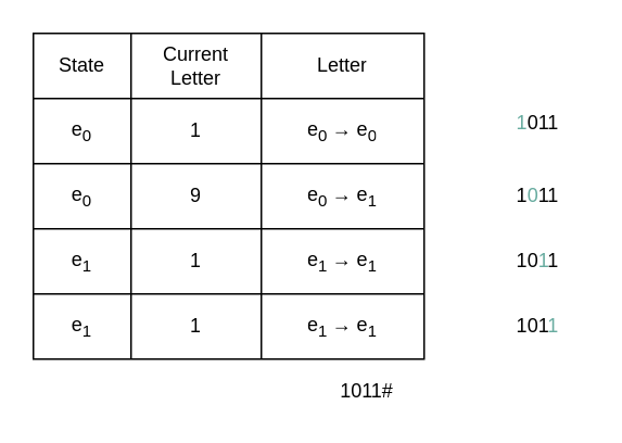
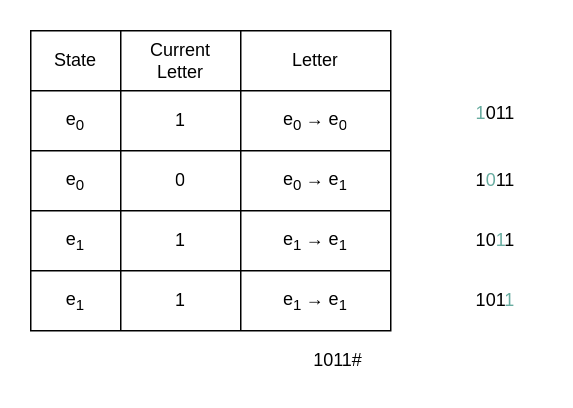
  <mxCell id="0" />
  <mxCell id="1" parent="0" />
  <mxCell id="2" value="" style="shape=table;startSize=0;container=1;collapsible=0;childLayout=tableLayout;fillColor=none;" vertex="1" parent="1"><mxGeometry x="20" y="20" width="240" height="200" as="geometry" /></mxCell>
  <mxCell id="3" value="" style="shape=tableRow;horizontal=0;startSize=0;swimlaneHead=0;swimlaneBody=0;strokeColor=inherit;top=0;left=0;bottom=0;right=0;collapsible=0;dropTarget=0;fillColor=none;points=[[0,0.5],[1,0.5]];portConstraint=eastwest;" vertex="1" parent="2"><mxGeometry width="240" height="40" as="geometry" /></mxCell>
  <mxCell id="4" value="State" style="shape=partialRectangle;html=1;whiteSpace=wrap;connectable=0;strokeColor=inherit;overflow=hidden;fillColor=none;top=0;left=0;bottom=0;right=0;pointerEvents=1;" vertex="1" parent="3"><mxGeometry width="60" height="40" as="geometry"><mxRectangle width="60" height="40" as="alternateBounds" /></mxGeometry></mxCell>
  <mxCell id="5" value="Current&lt;div&gt;Letter&lt;/div&gt;" style="shape=partialRectangle;html=1;whiteSpace=wrap;connectable=0;strokeColor=inherit;overflow=hidden;fillColor=none;top=0;left=0;bottom=0;right=0;pointerEvents=1;" vertex="1" parent="3"><mxGeometry x="60" width="80" height="40" as="geometry"><mxRectangle width="80" height="40" as="alternateBounds" /></mxGeometry></mxCell>
  <mxCell id="6" value="Letter" style="shape=partialRectangle;html=1;whiteSpace=wrap;connectable=0;strokeColor=inherit;overflow=hidden;fillColor=none;top=0;left=0;bottom=0;right=0;pointerEvents=1;" vertex="1" parent="3"><mxGeometry x="140" width="100" height="40" as="geometry"><mxRectangle width="100" height="40" as="alternateBounds" /></mxGeometry></mxCell>
  <mxCell id="7" value="" style="shape=tableRow;horizontal=0;startSize=0;swimlaneHead=0;swimlaneBody=0;strokeColor=inherit;top=0;left=0;bottom=0;right=0;collapsible=0;dropTarget=0;fillColor=none;points=[[0,0.5],[1,0.5]];portConstraint=eastwest;" vertex="1" parent="2"><mxGeometry y="40" width="240" height="40" as="geometry" /></mxCell>
  <mxCell id="8" value="e&lt;sub&gt;0&lt;/sub&gt;" style="shape=partialRectangle;html=1;whiteSpace=wrap;connectable=0;strokeColor=inherit;overflow=hidden;fillColor=none;top=0;left=0;bottom=0;right=0;pointerEvents=1;" vertex="1" parent="7"><mxGeometry width="60" height="40" as="geometry"><mxRectangle width="60" height="40" as="alternateBounds" /></mxGeometry></mxCell>
  <mxCell id="9" value="1" style="shape=partialRectangle;html=1;whiteSpace=wrap;connectable=0;strokeColor=inherit;overflow=hidden;fillColor=none;top=0;left=0;bottom=0;right=0;pointerEvents=1;" vertex="1" parent="7"><mxGeometry x="60" width="80" height="40" as="geometry"><mxRectangle width="80" height="40" as="alternateBounds" /></mxGeometry></mxCell>
  <mxCell id="10" value="&lt;div style=&quot;text-align: center;&quot;&gt;&lt;span style=&quot;color: light-dark(rgb(0, 0, 0), rgb(255, 255, 255)); background-color: transparent;&quot;&gt;e&lt;/span&gt;&lt;sub style=&quot;color: light-dark(rgb(0, 0, 0), rgb(255, 255, 255)); background-color: transparent;&quot;&gt;0&amp;nbsp;&lt;/sub&gt;&lt;span style=&quot;background-color: transparent; text-align: center;&quot;&gt;→&amp;nbsp;&lt;/span&gt;&lt;span style=&quot;background-color: transparent; color: light-dark(rgb(0, 0, 0), rgb(255, 255, 255));&quot;&gt;e&lt;/span&gt;&lt;sub style=&quot;background-color: transparent; color: light-dark(rgb(0, 0, 0), rgb(255, 255, 255));&quot;&gt;0&lt;/sub&gt;&lt;br&gt;&lt;/div&gt;" style="shape=partialRectangle;html=1;whiteSpace=wrap;connectable=0;strokeColor=inherit;overflow=hidden;fillColor=none;top=0;left=0;bottom=0;right=0;pointerEvents=1;" vertex="1" parent="7"><mxGeometry x="140" width="100" height="40" as="geometry"><mxRectangle width="100" height="40" as="alternateBounds" /></mxGeometry></mxCell>
  <mxCell id="11" value="" style="shape=tableRow;horizontal=0;startSize=0;swimlaneHead=0;swimlaneBody=0;strokeColor=inherit;top=0;left=0;bottom=0;right=0;collapsible=0;dropTarget=0;fillColor=none;points=[[0,0.5],[1,0.5]];portConstraint=eastwest;" vertex="1" parent="2"><mxGeometry y="80" width="240" height="40" as="geometry" /></mxCell>
  <mxCell id="12" value="e&lt;sub&gt;0&lt;/sub&gt;" style="shape=partialRectangle;html=1;whiteSpace=wrap;connectable=0;strokeColor=inherit;overflow=hidden;fillColor=none;top=0;left=0;bottom=0;right=0;pointerEvents=1;" vertex="1" parent="11"><mxGeometry width="60" height="40" as="geometry"><mxRectangle width="60" height="40" as="alternateBounds" /></mxGeometry></mxCell>
- <mxCell id="13" value="9" style="shape=partialRectangle;html=1;whiteSpace=wrap;connectable=0;strokeColor=inherit;overflow=hidden;fillColor=none;top=0;left=0;bottom=0;right=0;pointerEvents=1;" vertex="1" parent="11"><mxGeometry x="60" width="80" height="40" as="geometry"><mxRectangle width="80" height="40" as="alternateBounds" /></mxGeometry></mxCell>
+ <mxCell id="13" value="0" style="shape=partialRectangle;html=1;whiteSpace=wrap;connectable=0;strokeColor=inherit;overflow=hidden;fillColor=none;top=0;left=0;bottom=0;right=0;pointerEvents=1;" vertex="1" parent="11"><mxGeometry x="60" width="80" height="40" as="geometry"><mxRectangle width="80" height="40" as="alternateBounds" /></mxGeometry></mxCell>
  <mxCell id="14" value="&lt;span style=&quot;color: light-dark(rgb(0, 0, 0), rgb(255, 255, 255)); background-color: transparent;&quot;&gt;e&lt;/span&gt;&lt;sub style=&quot;color: light-dark(rgb(0, 0, 0), rgb(255, 255, 255)); background-color: transparent;&quot;&gt;0&amp;nbsp;&lt;/sub&gt;&lt;span style=&quot;background-color: transparent;&quot;&gt;→&amp;nbsp;&lt;/span&gt;&lt;span style=&quot;color: light-dark(rgb(0, 0, 0), rgb(255, 255, 255)); background-color: transparent;&quot;&gt;e&lt;/span&gt;&lt;sub style=&quot;color: light-dark(rgb(0, 0, 0), rgb(255, 255, 255)); background-color: transparent;&quot;&gt;1&lt;/sub&gt;" style="shape=partialRectangle;html=1;whiteSpace=wrap;connectable=0;strokeColor=inherit;overflow=hidden;fillColor=none;top=0;left=0;bottom=0;right=0;pointerEvents=1;" vertex="1" parent="11"><mxGeometry x="140" width="100" height="40" as="geometry"><mxRectangle width="100" height="40" as="alternateBounds" /></mxGeometry></mxCell>
  <mxCell id="15" value="" style="shape=tableRow;horizontal=0;startSize=0;swimlaneHead=0;swimlaneBody=0;strokeColor=inherit;top=0;left=0;bottom=0;right=0;collapsible=0;dropTarget=0;fillColor=none;points=[[0,0.5],[1,0.5]];portConstraint=eastwest;" vertex="1" parent="2"><mxGeometry y="120" width="240" height="40" as="geometry" /></mxCell>
  <mxCell id="16" value="e&lt;sub&gt;1&lt;/sub&gt;" style="shape=partialRectangle;html=1;whiteSpace=wrap;connectable=0;strokeColor=inherit;overflow=hidden;fillColor=none;top=0;left=0;bottom=0;right=0;pointerEvents=1;" vertex="1" parent="15"><mxGeometry width="60" height="40" as="geometry"><mxRectangle width="60" height="40" as="alternateBounds" /></mxGeometry></mxCell>
  <mxCell id="17" value="1" style="shape=partialRectangle;html=1;whiteSpace=wrap;connectable=0;strokeColor=inherit;overflow=hidden;fillColor=none;top=0;left=0;bottom=0;right=0;pointerEvents=1;" vertex="1" parent="15"><mxGeometry x="60" width="80" height="40" as="geometry"><mxRectangle width="80" height="40" as="alternateBounds" /></mxGeometry></mxCell>
  <mxCell id="18" value="&lt;span style=&quot;color: light-dark(rgb(0, 0, 0), rgb(255, 255, 255)); background-color: transparent;&quot;&gt;e&lt;/span&gt;&lt;sub style=&quot;color: light-dark(rgb(0, 0, 0), rgb(255, 255, 255)); background-color: transparent;&quot;&gt;1&amp;nbsp;&lt;/sub&gt;&lt;span style=&quot;background-color: transparent;&quot;&gt;→&amp;nbsp;&lt;/span&gt;&lt;span style=&quot;color: light-dark(rgb(0, 0, 0), rgb(255, 255, 255)); background-color: transparent;&quot;&gt;e&lt;/span&gt;&lt;sub style=&quot;color: light-dark(rgb(0, 0, 0), rgb(255, 255, 255)); background-color: transparent;&quot;&gt;1&lt;/sub&gt;" style="shape=partialRectangle;html=1;whiteSpace=wrap;connectable=0;strokeColor=inherit;overflow=hidden;fillColor=none;top=0;left=0;bottom=0;right=0;pointerEvents=1;" vertex="1" parent="15"><mxGeometry x="140" width="100" height="40" as="geometry"><mxRectangle width="100" height="40" as="alternateBounds" /></mxGeometry></mxCell>
  <mxCell id="19" value="" style="shape=tableRow;horizontal=0;startSize=0;swimlaneHead=0;swimlaneBody=0;strokeColor=inherit;top=0;left=0;bottom=0;right=0;collapsible=0;dropTarget=0;fillColor=none;points=[[0,0.5],[1,0.5]];portConstraint=eastwest;" vertex="1" parent="2"><mxGeometry y="160" width="240" height="40" as="geometry" /></mxCell>
  <mxCell id="20" value="e&lt;sub&gt;1&lt;/sub&gt;" style="shape=partialRectangle;html=1;whiteSpace=wrap;connectable=0;strokeColor=inherit;overflow=hidden;fillColor=none;top=0;left=0;bottom=0;right=0;pointerEvents=1;" vertex="1" parent="19"><mxGeometry width="60" height="40" as="geometry"><mxRectangle width="60" height="40" as="alternateBounds" /></mxGeometry></mxCell>
  <mxCell id="21" value="1" style="shape=partialRectangle;html=1;whiteSpace=wrap;connectable=0;strokeColor=inherit;overflow=hidden;fillColor=none;top=0;left=0;bottom=0;right=0;pointerEvents=1;" vertex="1" parent="19"><mxGeometry x="60" width="80" height="40" as="geometry"><mxRectangle width="80" height="40" as="alternateBounds" /></mxGeometry></mxCell>
  <mxCell id="22" value="&lt;span style=&quot;color: light-dark(rgb(0, 0, 0), rgb(255, 255, 255)); background-color: transparent;&quot;&gt;e&lt;/span&gt;&lt;sub style=&quot;color: light-dark(rgb(0, 0, 0), rgb(255, 255, 255)); background-color: transparent;&quot;&gt;1&amp;nbsp;&lt;/sub&gt;&lt;span style=&quot;background-color: transparent;&quot;&gt;→&amp;nbsp;&lt;/span&gt;&lt;span style=&quot;color: light-dark(rgb(0, 0, 0), rgb(255, 255, 255)); background-color: transparent;&quot;&gt;e&lt;/span&gt;&lt;sub style=&quot;color: light-dark(rgb(0, 0, 0), rgb(255, 255, 255)); background-color: transparent;&quot;&gt;1&lt;/sub&gt;" style="shape=partialRectangle;html=1;whiteSpace=wrap;connectable=0;strokeColor=inherit;overflow=hidden;fillColor=none;top=0;left=0;bottom=0;right=0;pointerEvents=1;" vertex="1" parent="19"><mxGeometry x="140" width="100" height="40" as="geometry"><mxRectangle width="100" height="40" as="alternateBounds" /></mxGeometry></mxCell>
  <mxCell id="23" value="&lt;font style=&quot;color: rgb(103, 171, 159);&quot;&gt;1&lt;/font&gt;011" style="text;html=1;align=center;verticalAlign=middle;whiteSpace=wrap;rounded=0;" vertex="1" parent="1"><mxGeometry x="300" y="60" width="60" height="30" as="geometry" /></mxCell>
  <mxCell id="24" value="&lt;font style=&quot;color: rgb(0, 0, 0);&quot;&gt;1&lt;/font&gt;&lt;font style=&quot;color: rgb(103, 171, 159);&quot;&gt;0&lt;/font&gt;11" style="text;html=1;align=center;verticalAlign=middle;whiteSpace=wrap;rounded=0;" vertex="1" parent="1"><mxGeometry x="300" y="105" width="60" height="30" as="geometry" /></mxCell>
  <mxCell id="25" value="&lt;font style=&quot;color: rgb(0, 0, 0);&quot;&gt;1&lt;/font&gt;&lt;font style=&quot;color: rgb(103, 171, 159);&quot;&gt;&lt;span style=&quot;color: rgb(0, 0, 0);&quot;&gt;0&lt;/span&gt;1&lt;/font&gt;1" style="text;html=1;align=center;verticalAlign=middle;whiteSpace=wrap;rounded=0;" vertex="1" parent="1"><mxGeometry x="300" y="145" width="60" height="30" as="geometry" /></mxCell>
  <mxCell id="26" value="&lt;font style=&quot;color: rgb(0, 0, 0);&quot;&gt;1&lt;/font&gt;&lt;font style=&quot;color: rgb(103, 171, 159);&quot;&gt;&lt;span style=&quot;color: rgb(0, 0, 0);&quot;&gt;0&lt;/span&gt;&lt;/font&gt;1&lt;font style=&quot;color: rgb(103, 171, 159);&quot;&gt;1&lt;/font&gt;" style="text;html=1;align=center;verticalAlign=middle;whiteSpace=wrap;rounded=0;" vertex="1" parent="1"><mxGeometry x="300" y="185" width="60" height="30" as="geometry" /></mxCell>
  <mxCell id="27" value="1011#" style="text;html=1;align=center;verticalAlign=middle;whiteSpace=wrap;rounded=0;" vertex="1" parent="1"><mxGeometry x="195" y="230" width="60" height="20" as="geometry" /></mxCell>
